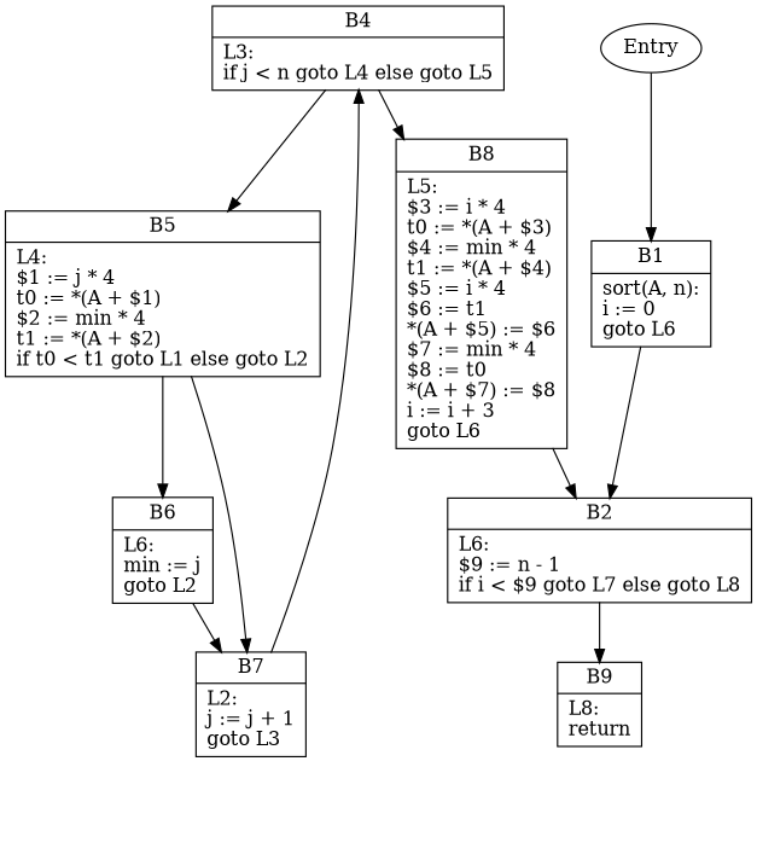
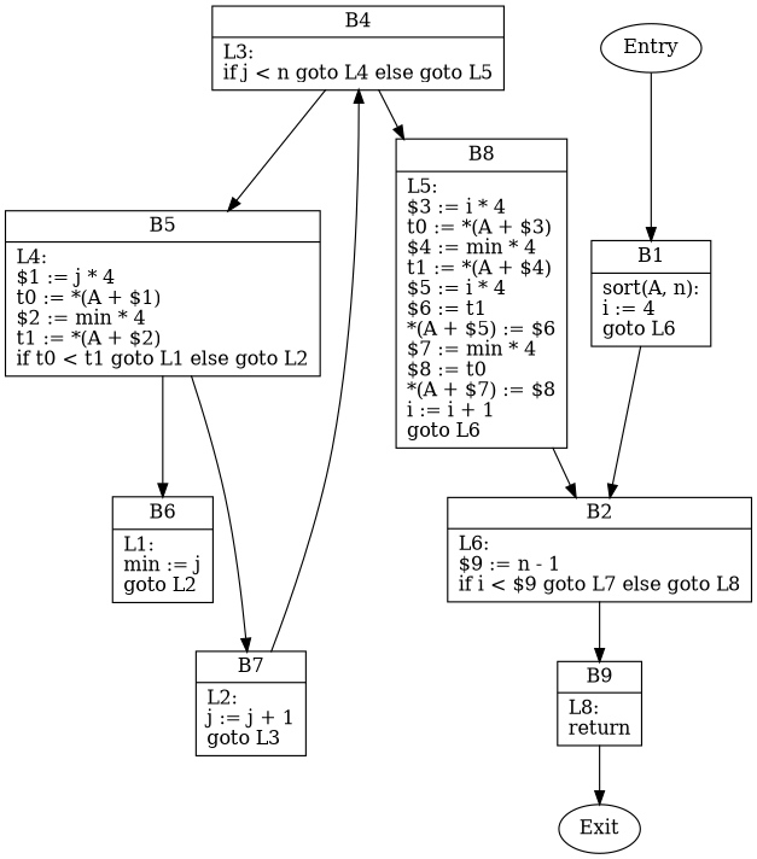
  digraph {
    node [shape=record]
-   n1 [label="{B1|sort(A, n):\li := 0\lgoto L6\l}"]
+   n1 [label="{B1|sort(A, n):\li := 4\lgoto L6\l}"]
    n2 [label="{B2|L6:\l$9 := n - 1\lif i \< $9 goto L7 else goto L8\l}"]
    n3 [label="{B9|L8:\lreturn\l}"]
+   Exit [shape=""]
    n5 [label="{B4|L3:\lif j \< n goto L4 else goto L5\l}"]
    n6 [label="{B5|L4:\l$1 := j * 4\lt0 := *(A + $1)\l$2 := min * 4\lt1 := *(A + $2)\lif t0 \< t1 goto L1 else goto L2\l}"]
-   n7 [label="{B8|L5:\l$3 := i * 4\lt0 := *(A + $3)\l$4 := min * 4\lt1 := *(A + $4)\l$5 := i * 4\l$6 := t1\l*(A + $5) := $6\l$7 := min * 4\l$8 := t0\l*(A + $7) := $8\li := i + 3\lgoto L6\l}"]
-   n8 [label="{B6|L6:\lmin := j\lgoto L2\l}"]
+   n7 [label="{B8|L5:\l$3 := i * 4\lt0 := *(A + $3)\l$4 := min * 4\lt1 := *(A + $4)\l$5 := i * 4\l$6 := t1\l*(A + $5) := $6\l$7 := min * 4\l$8 := t0\l*(A + $7) := $8\li := i + 1\lgoto L6\l}"]
+   n8 [label="{B6|L1:\lmin := j\lgoto L2\l}"]
    n9 [label="{B7|L2:\lj := j + 1\lgoto L3\l}"]
    Entry [shape=""]
    n1 -> n2
    n2 -> n3
+   n3 -> Exit
    n5 -> n6
    n5 -> n7
    n6 -> n8
    n6 -> n9
    n7 -> n2
-   n8 -> n9
    n9 -> n5
    Entry -> n1
  }
